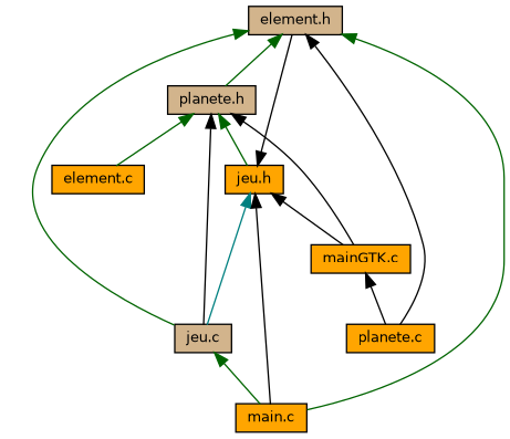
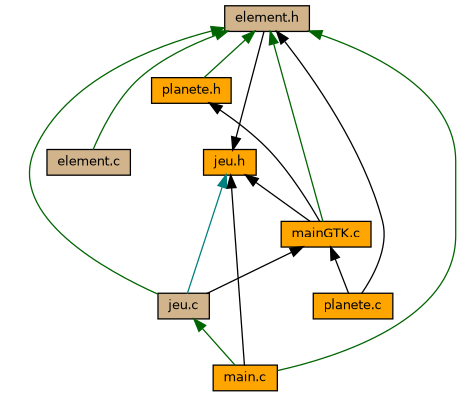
  digraph {
    node [color=black fillcolor=tan fontname=Helvetica fontsize=10 shape=record style=filled]
    edge [color=darkgreen dir=back fontname=Helvetica fontsize=10 labelfontname=Helvetica labelfontsize=10 style=solid]
    n1 [fontcolor=black height=0.2 label="element.h" width=0.4]
-   n2 [fillcolor=orange height=0.2 label="element.c" width=0.4]
+   n2 [height=0.2 label="element.c" width=0.4]
    n3 [height=0.2 label="jeu.c" width=0.4]
    n4 [fillcolor=orange height=0.2 label="main.c" width=0.4]
    n5 [fillcolor=orange height=0.2 label="mainGTK.c" width=0.4]
    n6 [fillcolor=orange height=0.2 label="planete.c" width=0.4]
-   n7 [height=0.2 label="planete.h" width=0.4]
+   n7 [fillcolor=orange height=0.2 label="planete.h" width=0.4]
    n8 [fillcolor=orange height=0.2 label="jeu.h" width=0.4]
-   n7 -> n2
+   n1 -> n2
    n1 -> n3
    n1 -> n4
+   n1 -> n5
    n1 -> n6 [color=black]
    n1 -> n7
    n3 -> n4
    n5 -> n6 [color=black]
-   n7 -> n3 [color=black]
+   n5 -> n3 [color=black]
    n7 -> n5 [color=black]
-   n7 -> n8
    n8 -> n1 [color=black]
    n8 -> n3 [color=teal]
    n8 -> n4 [color=black]
    n8 -> n5 [color=black]
  }
